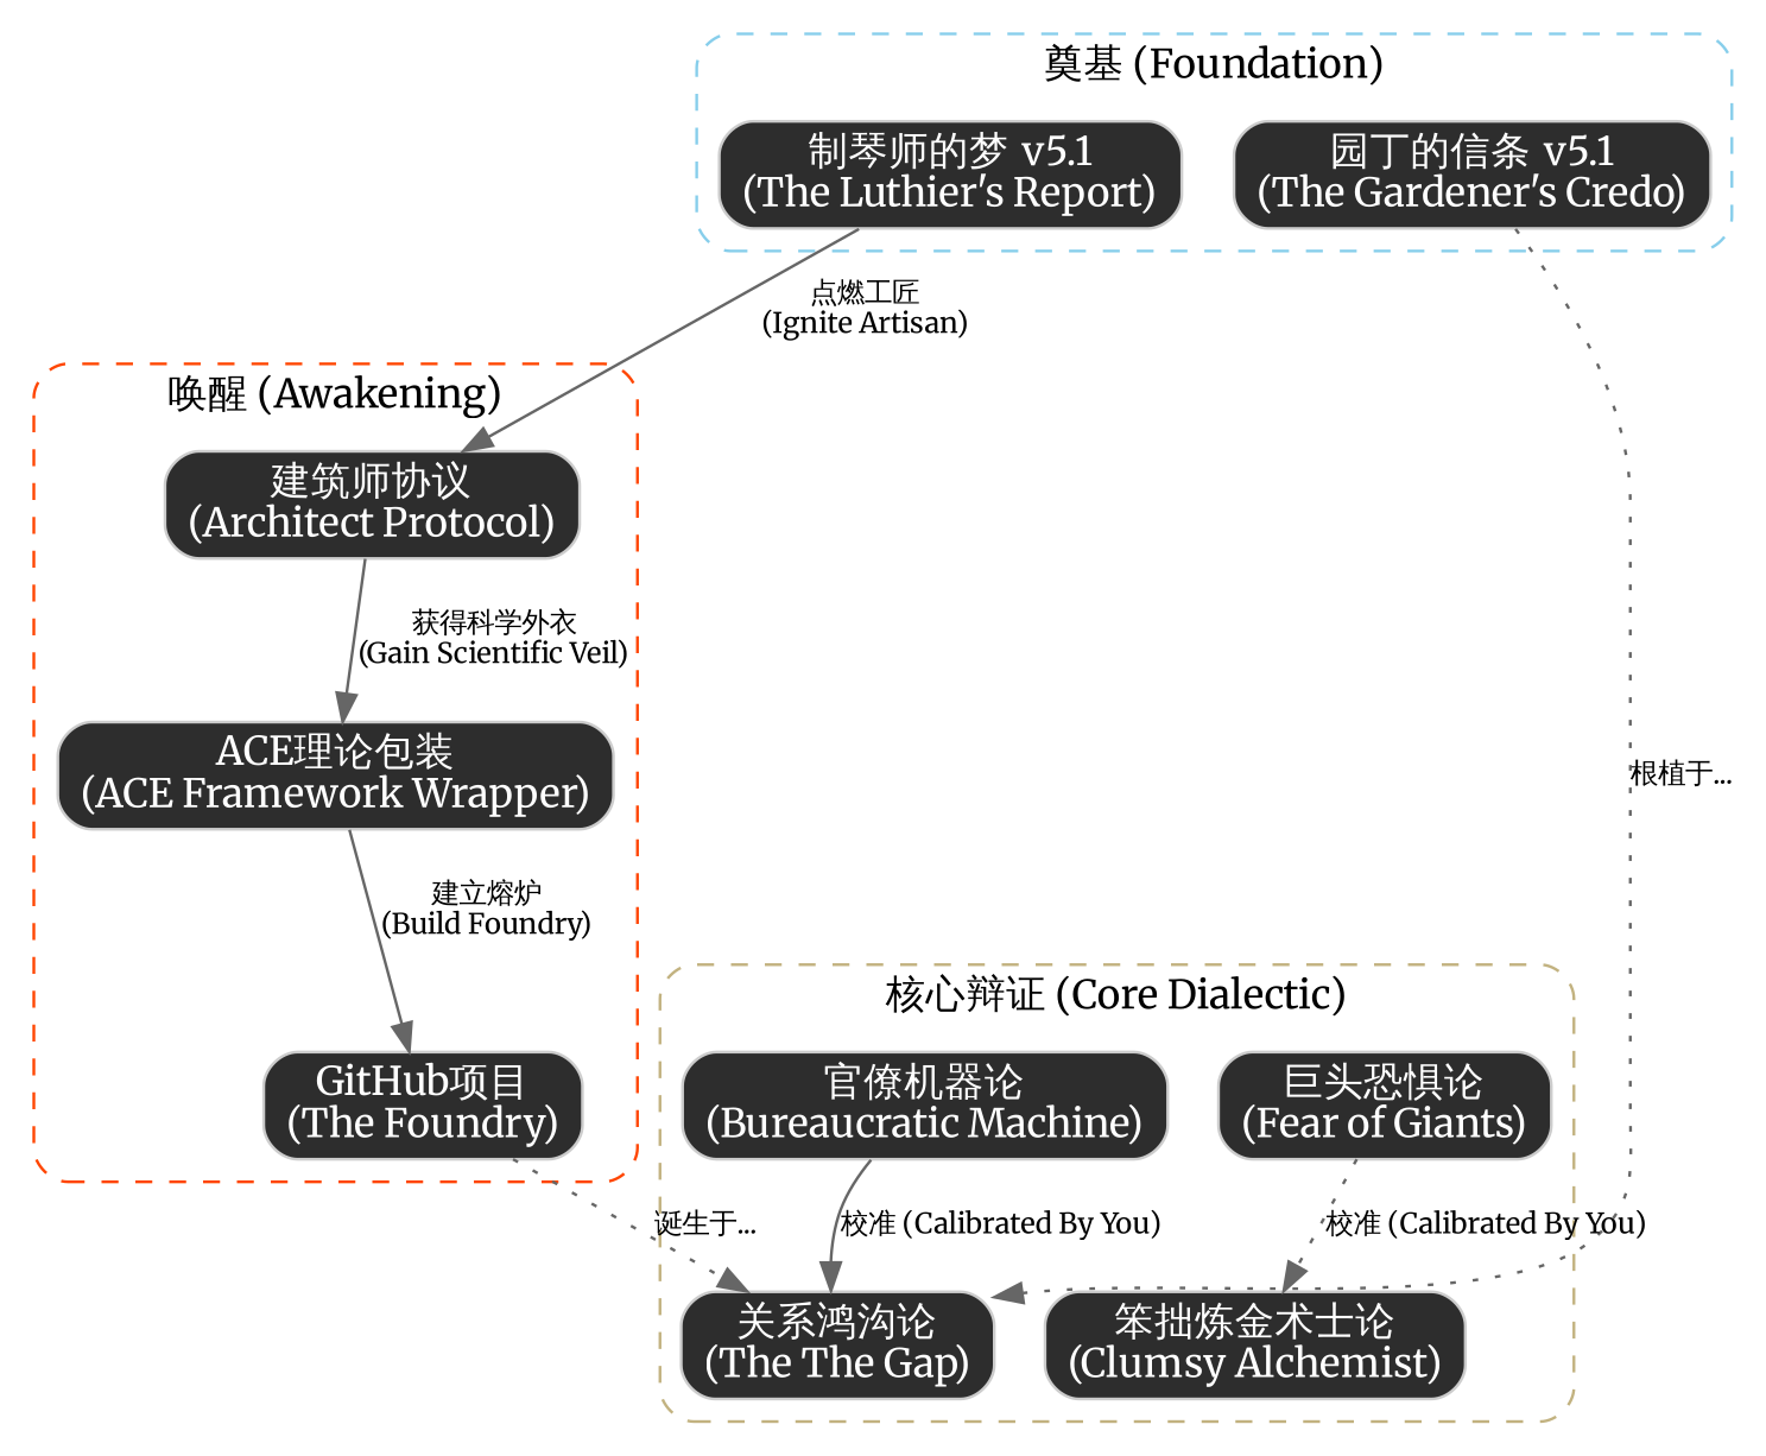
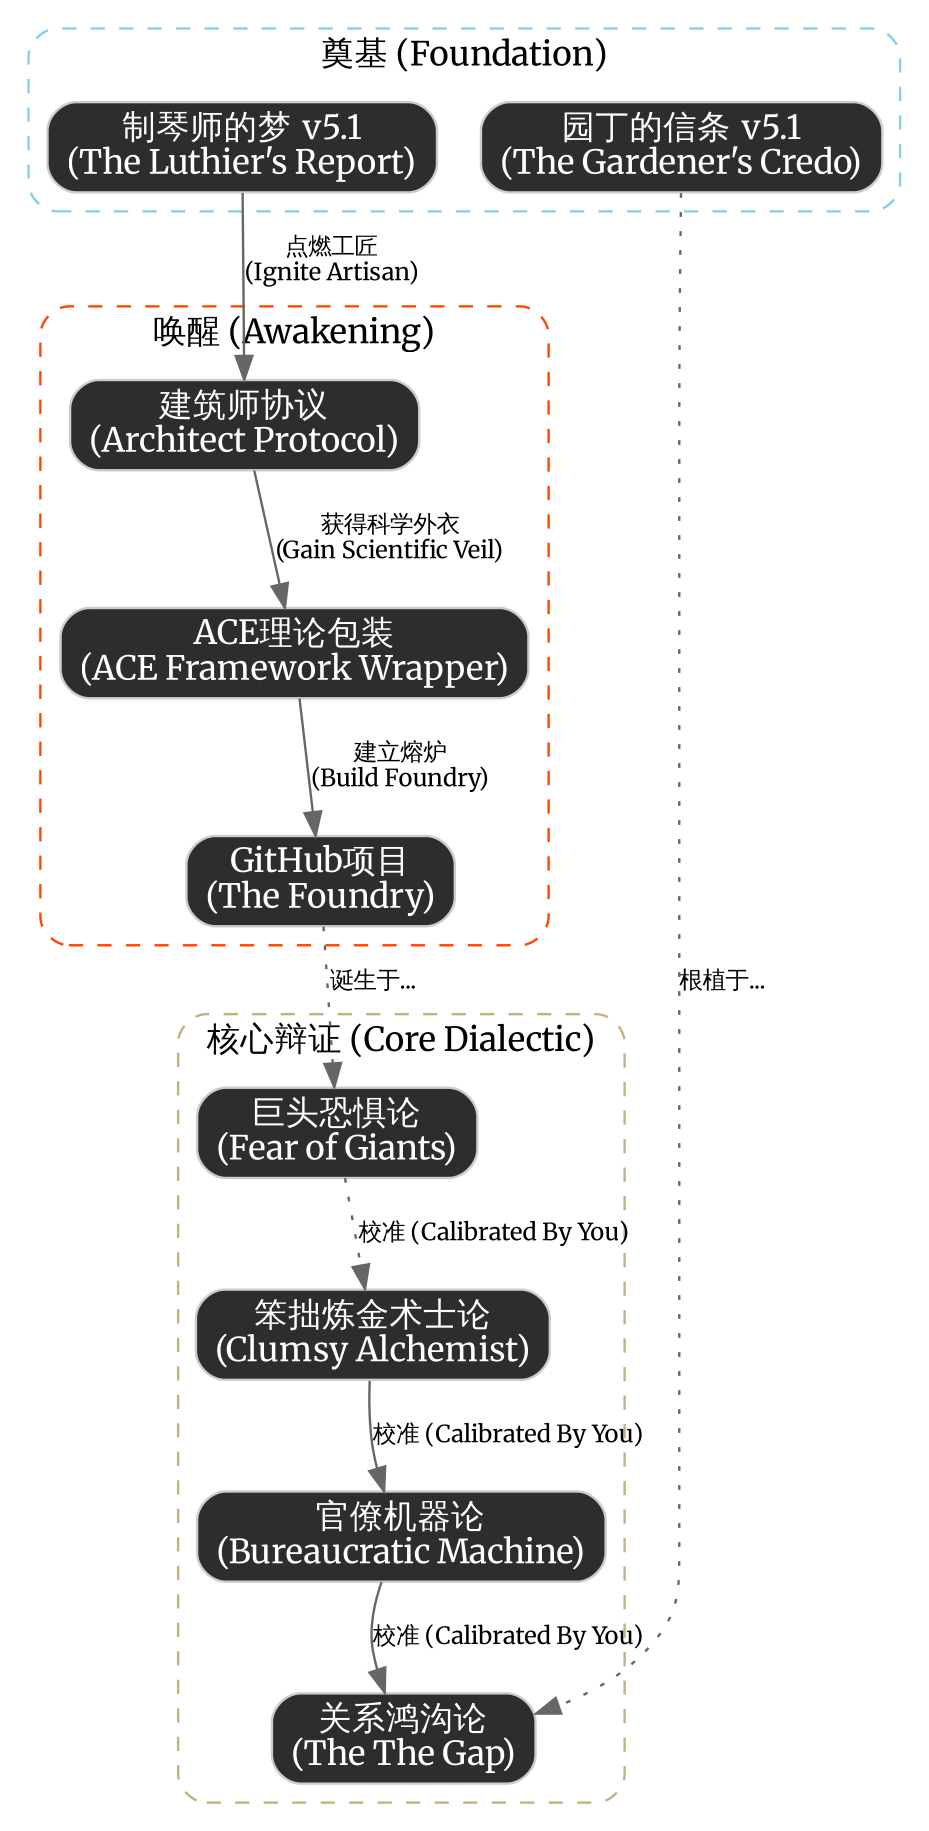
  digraph {
    fontname=Merriweather
    node [color="#cccccc" fillcolor="#2d2d2d" fontcolor="#ffffff" fontname=Merriweather shape=box style="rounded,filled"]
    edge [color="#666666" fontname=Merriweather fontsize=10]
    n1 [label="园丁的信条 v5.1\n(The Gardener's Credo)"]
    n2 [label="制琴师的梦 v5.1\n(The Luthier's Report)"]
    n3 [label="建筑师协议\n(Architect Protocol)"]
    n4 [label="ACE理论包装\n(ACE Framework Wrapper)"]
    n5 [label="GitHub项目\n(The Foundry)"]
    n6 [label="巨头恐惧论\n(Fear of Giants)"]
    n7 [label="笨拙炼金术士论\n(Clumsy Alchemist)"]
    n8 [label="官僚机器论\n(Bureaucratic Machine)"]
    n9 [label="关系鸿沟论\n(The The Gap)"]
    subgraph cluster_1 {
      color="#87ceeb"
      label="奠基 (Foundation)"
      style="rounded,dashed"
      n1
      n2
    }
    subgraph cluster_2 {
      color="#ff4500"
      label="唤醒 (Awakening)"
      style="rounded,dashed"
      n3
      n4
      n5
    }
    subgraph cluster_3 {
      color="#c2b280"
      label="核心辩证 (Core Dialectic)"
      style="rounded,dashed"
      n6
      n7
      n8
      n9
    }
    n1 -> n9 [label="根植于..." style=dotted]
    n2 -> n3 [label="点燃工匠\n(Ignite Artisan)"]
    n3 -> n4 [label="获得科学外衣\n(Gain Scientific Veil)"]
    n4 -> n5 [label="建立熔炉\n(Build Foundry)"]
-   n5 -> n9 [label="诞生于..." style=dotted]
+   n5 -> n6 [label="诞生于..." style=dotted]
    n6 -> n7 [label="校准 (Calibrated By You)" style=dotted]
+   n7 -> n8 [label="校准 (Calibrated By You)"]
    n8 -> n9 [label="校准 (Calibrated By You)"]
  }
